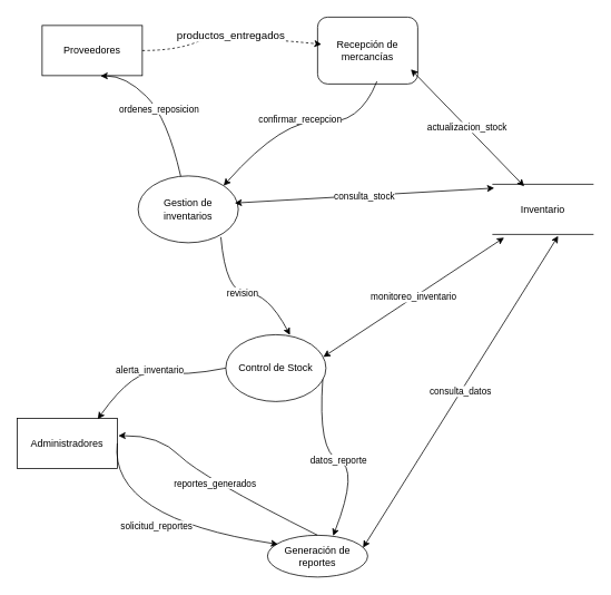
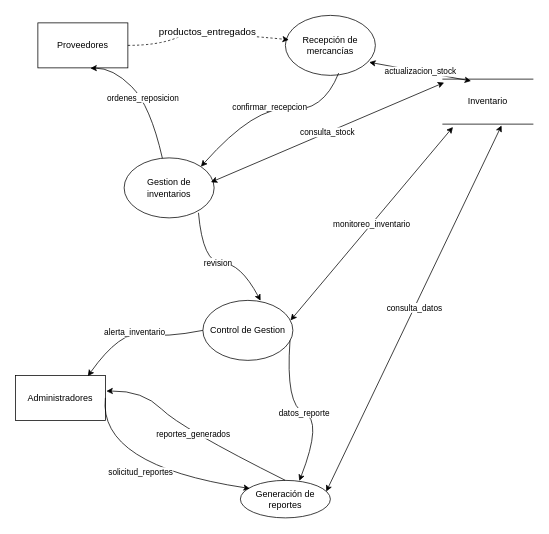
  <mxCell id="0" />
  <mxCell id="1" parent="0" />
- <mxCell id="2" value="Inventario" style="shape=partialRectangle;whiteSpace=wrap;html=1;left=0;right=0;fillColor=none;" vertex="1" parent="1"><mxGeometry x="590" y="220" width="120" height="60" as="geometry" /></mxCell>
+ <mxCell id="2" value="Inventario" style="shape=partialRectangle;whiteSpace=wrap;html=1;left=0;right=0;fillColor=none;" vertex="1" parent="1"><mxGeometry x="590" y="105" width="120" height="60" as="geometry" /></mxCell>
  <mxCell id="3" value="Proveedores" style="rounded=0;whiteSpace=wrap;html=1;" vertex="1" parent="1"><mxGeometry x="50" y="30" width="120" height="60" as="geometry" /></mxCell>
  <mxCell id="4" value="Administradores" style="rounded=0;whiteSpace=wrap;html=1;" vertex="1" parent="1"><mxGeometry x="20" y="500" width="120" height="60" as="geometry" /></mxCell>
- <mxCell id="5" value="Recepción de mercancías" style="whiteSpace=wrap;html=1;rounded=1;" vertex="1" parent="1"><mxGeometry x="380" y="20" width="120" height="80" as="geometry" /></mxCell>
+ <mxCell id="5" value="Recepción de mercancías" style="ellipse;whiteSpace=wrap;html=1;" vertex="1" parent="1"><mxGeometry x="380" y="20" width="120" height="80" as="geometry" /></mxCell>
  <mxCell id="6" value="Gestion de inventarios" style="ellipse;whiteSpace=wrap;html=1;" vertex="1" parent="1"><mxGeometry x="165" y="210" width="120" height="80" as="geometry" /></mxCell>
- <mxCell id="7" value="Control de Stock" style="ellipse;whiteSpace=wrap;html=1;" vertex="1" parent="1"><mxGeometry x="270" y="400" width="120" height="80" as="geometry" /></mxCell>
+ <mxCell id="7" value="Control de Gestion" style="ellipse;whiteSpace=wrap;html=1;" vertex="1" parent="1"><mxGeometry x="270" y="400" width="120" height="80" as="geometry" /></mxCell>
  <mxCell id="8" value="Generación de reportes" style="ellipse;whiteSpace=wrap;html=1;" vertex="1" parent="1"><mxGeometry x="320" y="640" width="120" height="50" as="geometry" /></mxCell>
  <mxCell id="9" value="productos_entregados" style="curved=1;endArrow=classic;html=1;rounded=0;entryX=0.039;entryY=0.406;entryDx=0;entryDy=0;entryPerimeter=0;strokeWidth=1;fontSize=13;exitX=1;exitY=0.5;exitDx=0;exitDy=0;dashed=1;" edge="1" parent="1" source="3" target="5"><mxGeometry width="50" height="50" relative="1" as="geometry"><mxPoint x="130" y="40" as="sourcePoint" /><mxPoint x="180" y="-10" as="targetPoint" /><Array as="points"><mxPoint x="170" y="60" /><mxPoint x="210" y="60" /><mxPoint x="260" y="40" /></Array></mxGeometry></mxCell>
  <mxCell id="10" value="ordenes_reposicion" style="curved=1;endArrow=classic;html=1;rounded=0;entryX=0.583;entryY=1.007;entryDx=0;entryDy=0;entryPerimeter=0;" edge="1" parent="1" source="6" target="3"><mxGeometry width="50" height="50" relative="1" as="geometry"><mxPoint x="150" y="140" as="sourcePoint" /><mxPoint x="200" y="90" as="targetPoint" /><Array as="points"><mxPoint x="200" y="140" /><mxPoint x="150" y="90" /></Array></mxGeometry></mxCell>
  <mxCell id="11" value="solicitud_reportes" style="curved=1;endArrow=classic;html=1;rounded=0;exitX=1;exitY=0.5;exitDx=0;exitDy=0;entryX=0.106;entryY=0.217;entryDx=0;entryDy=0;entryPerimeter=0;" edge="1" parent="1" source="4" target="8"><mxGeometry width="50" height="50" relative="1" as="geometry"><mxPoint x="190" y="640" as="sourcePoint" /><mxPoint x="240" y="590" as="targetPoint" /><Array as="points"><mxPoint x="130" y="620" /></Array></mxGeometry></mxCell>
  <mxCell id="12" value="reportes_generados" style="curved=1;endArrow=classic;html=1;rounded=0;exitX=0.5;exitY=0;exitDx=0;exitDy=0;entryX=1.011;entryY=0.35;entryDx=0;entryDy=0;entryPerimeter=0;" edge="1" parent="1" source="8" target="4"><mxGeometry width="50" height="50" relative="1" as="geometry"><mxPoint x="190" y="570" as="sourcePoint" /><mxPoint x="240" y="520" as="targetPoint" /><Array as="points"><mxPoint x="240" y="570" /><mxPoint x="190" y="520" /></Array></mxGeometry></mxCell>
  <mxCell id="13" value="alerta_inventario" style="curved=1;endArrow=classic;html=1;rounded=0;exitX=0;exitY=0.5;exitDx=0;exitDy=0;entryX=0.805;entryY=0.018;entryDx=0;entryDy=0;entryPerimeter=0;" edge="1" parent="1" source="7" target="4"><mxGeometry width="50" height="50" relative="1" as="geometry"><mxPoint x="170" y="465" as="sourcePoint" /><mxPoint x="220" y="415" as="targetPoint" /><Array as="points"><mxPoint x="220" y="450" /><mxPoint x="160" y="440" /></Array></mxGeometry></mxCell>
  <mxCell id="14" value="actualizacion_stock" style="endArrow=classic;startArrow=classic;html=1;rounded=0;entryX=0.931;entryY=0.781;entryDx=0;entryDy=0;entryPerimeter=0;exitX=0.313;exitY=0.041;exitDx=0;exitDy=0;exitPerimeter=0;" edge="1" parent="1" source="2" target="5"><mxGeometry width="50" height="50" relative="1" as="geometry"><mxPoint x="440" y="220" as="sourcePoint" /><mxPoint x="490" y="170" as="targetPoint" /></mxGeometry></mxCell>
  <mxCell id="15" value="consulta_stock" style="endArrow=classic;startArrow=classic;html=1;rounded=0;entryX=0.014;entryY=0.076;entryDx=0;entryDy=0;entryPerimeter=0;exitX=0.964;exitY=0.406;exitDx=0;exitDy=0;exitPerimeter=0;" edge="1" parent="1" source="6" target="2"><mxGeometry width="50" height="50" relative="1" as="geometry"><mxPoint x="370" y="260" as="sourcePoint" /><mxPoint x="420" y="210" as="targetPoint" /></mxGeometry></mxCell>
  <mxCell id="16" value="monitoreo_inventario" style="endArrow=classic;startArrow=classic;html=1;rounded=0;entryX=0.112;entryY=1.064;entryDx=0;entryDy=0;entryPerimeter=0;exitX=0.974;exitY=0.333;exitDx=0;exitDy=0;exitPerimeter=0;" edge="1" parent="1" source="7" target="2"><mxGeometry width="50" height="50" relative="1" as="geometry"><mxPoint x="440" y="310" as="sourcePoint" /><mxPoint x="490" y="260" as="targetPoint" /></mxGeometry></mxCell>
  <mxCell id="17" value="consulta_datos" style="endArrow=classic;startArrow=classic;html=1;rounded=0;entryX=0.652;entryY=1.03;entryDx=0;entryDy=0;entryPerimeter=0;exitX=0.954;exitY=0.298;exitDx=0;exitDy=0;exitPerimeter=0;" edge="1" parent="1" source="8" target="2"><mxGeometry width="50" height="50" relative="1" as="geometry"><mxPoint x="440" y="490" as="sourcePoint" /><mxPoint x="490" y="440" as="targetPoint" /></mxGeometry></mxCell>
  <mxCell id="18" value="confirmar_recepcion" style="curved=1;endArrow=classic;html=1;rounded=0;exitX=0.592;exitY=0.962;exitDx=0;exitDy=0;exitPerimeter=0;entryX=1;entryY=0;entryDx=0;entryDy=0;" edge="1" parent="1" source="5" target="6"><mxGeometry width="50" height="50" relative="1" as="geometry"><mxPoint x="440" y="220" as="sourcePoint" /><mxPoint x="490" y="170" as="targetPoint" /><Array as="points"><mxPoint x="430" y="150" /><mxPoint x="340" y="140" /></Array></mxGeometry></mxCell>
  <mxCell id="19" value="revision" style="curved=1;endArrow=classic;html=1;rounded=0;exitX=0.826;exitY=0.915;exitDx=0;exitDy=0;exitPerimeter=0;entryX=0.641;entryY=0.005;entryDx=0;entryDy=0;entryPerimeter=0;" edge="1" parent="1" source="6" target="7"><mxGeometry width="50" height="50" relative="1" as="geometry"><mxPoint x="350" y="340" as="sourcePoint" /><mxPoint x="400" y="290" as="targetPoint" /><Array as="points"><mxPoint x="270" y="350" /><mxPoint x="320" y="350" /></Array></mxGeometry></mxCell>
  <mxCell id="20" value="datos_reporte" style="curved=1;endArrow=classic;html=1;rounded=0;exitX=0.968;exitY=0.669;exitDx=0;exitDy=0;exitPerimeter=0;entryX=0.655;entryY=0.014;entryDx=0;entryDy=0;entryPerimeter=0;" edge="1" parent="1" source="7" target="8"><mxGeometry width="50" height="50" relative="1" as="geometry"><mxPoint x="380" y="570" as="sourcePoint" /><mxPoint x="430" y="520" as="targetPoint" /><Array as="points"><mxPoint x="380" y="540" /><mxPoint x="430" y="560" /></Array></mxGeometry></mxCell>
